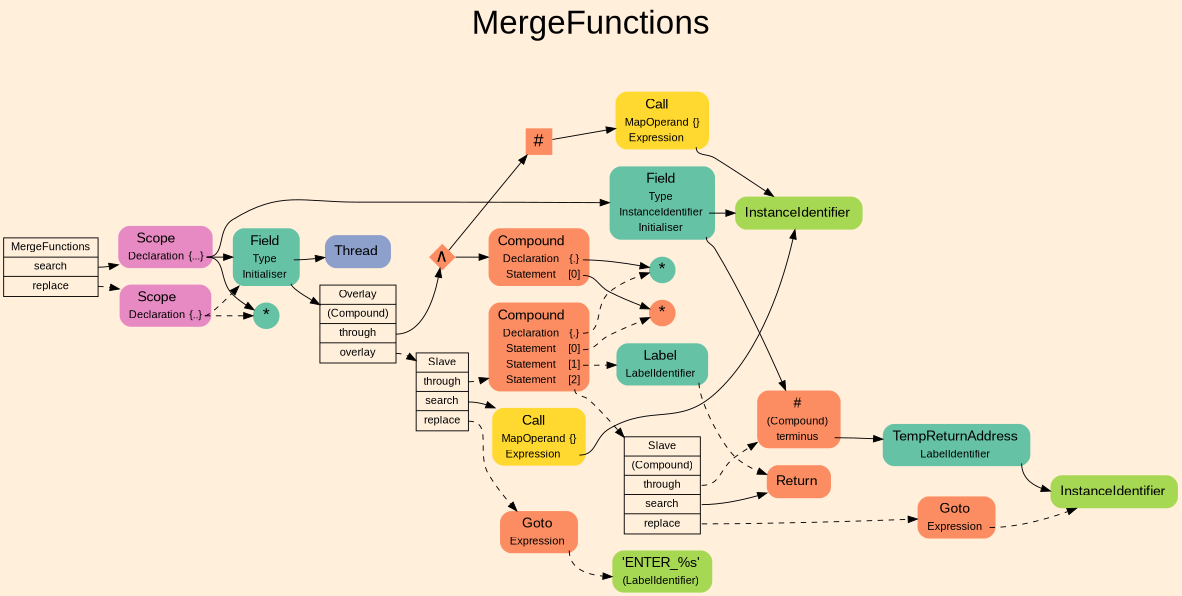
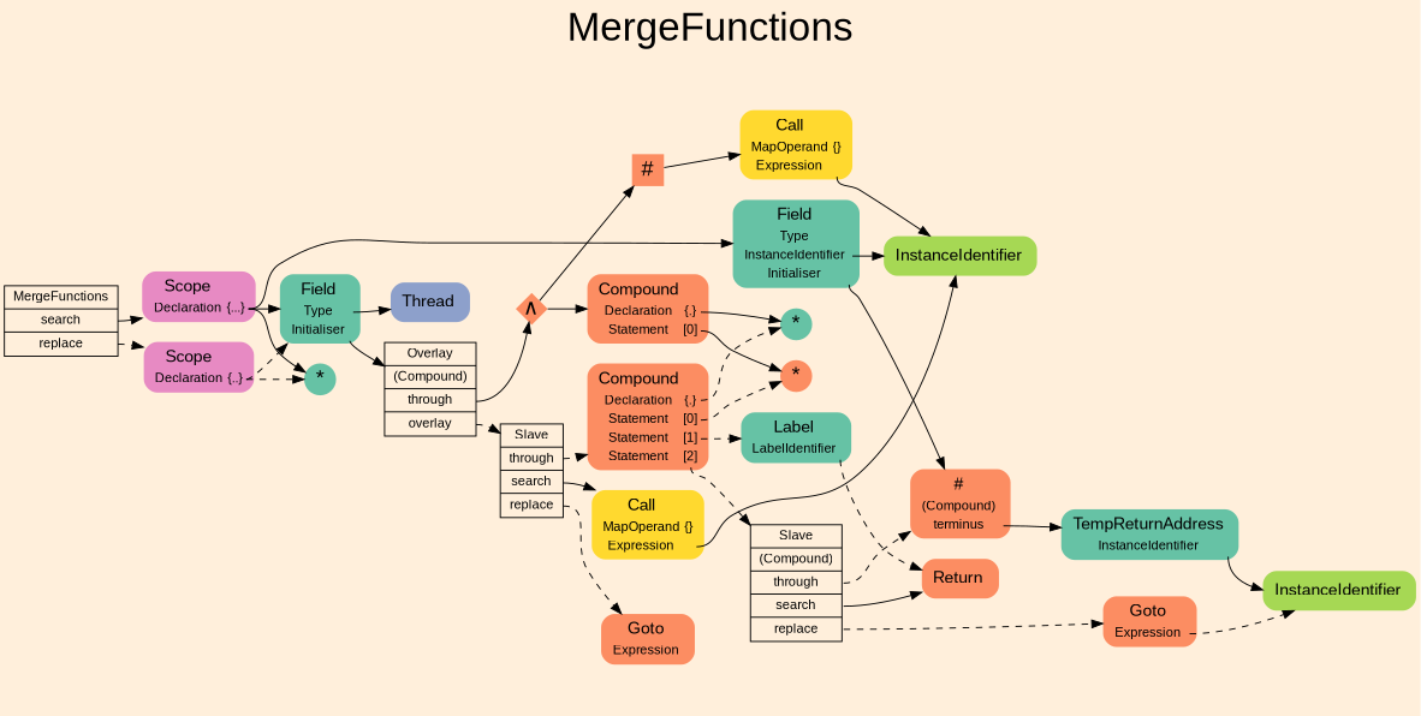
  digraph {
    bgcolor=antiquewhite1
    color=black
    fontcolor=black
    fontname=Arial
    fontsize=36
    label=MergeFunctions
    labelloc=t
    rankdir=LR
    ranksep=0.3
    node [fillcolor="/set28/2" fontname=Arial fontsize=12 shape=plaintext style="rounded,filled"]
    edge [color=black fontcolor=black fontname=Arial tailport=port0]
    n1 [color=black fillcolor=antiquewhite1 fontcolor=black label="<fixed> MergeFunctions | <port0> search | <port1> replace" shape=record style=filled]
    n2 [fillcolor="/set28/4" label=<<TABLE BORDER="0" CELLBORDER="0" CELLSPACING="0">      <TR><TD><FONT POINT-SIZE="15.0">Scope</FONT></TD><TD></TD></TR>      <TR><TD>Declaration</TD><TD PORT="port0">{...}</TD></TR>     </TABLE>>]
    n3 [fillcolor="/set28/4" label=<<TABLE BORDER="0" CELLBORDER="0" CELLSPACING="0">      <TR><TD><FONT POINT-SIZE="15.0">Scope</FONT></TD><TD></TD></TR>      <TR><TD>Declaration</TD><TD PORT="port0">{..}</TD></TR>     </TABLE>>]
    n4 [fillcolor="/set28/1" fixedsize=true fontsize=20 height=0.4 label=<*> penwidth=0.0 shape=circle style=filled width=0.4]
    n5 [fillcolor="/set28/1" label=<<TABLE BORDER="0" CELLBORDER="0" CELLSPACING="0">      <TR><TD><FONT POINT-SIZE="15.0">Field</FONT></TD><TD></TD></TR>      <TR><TD>Type</TD><TD PORT="port0"></TD></TR>      <TR><TD>Initialiser</TD><TD PORT="port1"></TD></TR>     </TABLE>>]
    n6 [fillcolor="/set28/1" label=<<TABLE BORDER="0" CELLBORDER="0" CELLSPACING="0">      <TR><TD><FONT POINT-SIZE="15.0">Field</FONT></TD><TD></TD></TR>      <TR><TD>Type</TD><TD PORT="port0"></TD></TR>      <TR><TD>InstanceIdentifier</TD><TD PORT="port1"></TD></TR>      <TR><TD>Initialiser</TD><TD PORT="port2"></TD></TR>     </TABLE>>]
    n7 [fillcolor="/set28/3" label=<<TABLE BORDER="0" CELLBORDER="0" CELLSPACING="0">      <TR><TD><FONT POINT-SIZE="15.0">Thread</FONT></TD><TD></TD></TR>     </TABLE>>]
    n8 [color=black fillcolor=antiquewhite1 fontcolor=black label="<fixed> Overlay | <port0> (Compound) | <port1> through | <port2> overlay" shape=record style=filled]
    n9 [fillcolor="/set28/5" label=<<TABLE BORDER="0" CELLBORDER="0" CELLSPACING="0">      <TR><TD><FONT POINT-SIZE="15.0">InstanceIdentifier</FONT></TD><TD></TD></TR>     </TABLE>>]
    n10 [label=<<TABLE BORDER="0" CELLBORDER="0" CELLSPACING="0">      <TR><TD><FONT POINT-SIZE="15.0">#</FONT></TD><TD></TD></TR>      <TR><TD>(Compound)</TD><TD PORT="port0"></TD></TR>      <TR><TD>terminus</TD><TD PORT="port1"></TD></TR>     </TABLE>>]
    n11 [fixedsize=true fontsize=20 height=0.4 label=<∧> penwidth=0.0 shape=diamond style=filled width=0.4]
    n12 [color=black fillcolor=antiquewhite1 fontcolor=black label="<fixed> Slave | <port0> through | <port1> search | <port2> replace" shape=record style=filled]
-   n13 [fillcolor="/set28/1" label=<<TABLE BORDER="0" CELLBORDER="0" CELLSPACING="0">      <TR><TD><FONT POINT-SIZE="15.0">TempReturnAddress</FONT></TD><TD></TD></TR>      <TR><TD>LabelIdentifier</TD><TD PORT="port0"></TD></TR>     </TABLE>>]
+   n13 [fillcolor="/set28/1" label=<<TABLE BORDER="0" CELLBORDER="0" CELLSPACING="0">      <TR><TD><FONT POINT-SIZE="15.0">TempReturnAddress</FONT></TD><TD></TD></TR>      <TR><TD>InstanceIdentifier</TD><TD PORT="port0"></TD></TR>     </TABLE>>]
    n14 [label=<<TABLE BORDER="0" CELLBORDER="0" CELLSPACING="0">      <TR><TD><FONT POINT-SIZE="15.0">Compound</FONT></TD><TD></TD></TR>      <TR><TD>Declaration</TD><TD PORT="port0">{.}</TD></TR>      <TR><TD>Statement</TD><TD PORT="port1">[0]</TD></TR>     </TABLE>>]
    n15 [fixedsize=true fontsize=20 height=0.4 label=<#> penwidth=0.0 shape=square style=filled width=0.4]
    n16 [label=<<TABLE BORDER="0" CELLBORDER="0" CELLSPACING="0">      <TR><TD><FONT POINT-SIZE="15.0">Compound</FONT></TD><TD></TD></TR>      <TR><TD>Declaration</TD><TD PORT="port0">{.}</TD></TR>      <TR><TD>Statement</TD><TD PORT="port1">[0]</TD></TR>      <TR><TD>Statement</TD><TD PORT="port2">[1]</TD></TR>      <TR><TD>Statement</TD><TD PORT="port3">[2]</TD></TR>     </TABLE>>]
    n17 [fillcolor="/set28/6" label=<<TABLE BORDER="0" CELLBORDER="0" CELLSPACING="0">      <TR><TD><FONT POINT-SIZE="15.0">Call</FONT></TD><TD></TD></TR>      <TR><TD>MapOperand</TD><TD PORT="port0">{}</TD></TR>      <TR><TD>Expression</TD><TD PORT="port1"></TD></TR>     </TABLE>>]
    n18 [label=<<TABLE BORDER="0" CELLBORDER="0" CELLSPACING="0">      <TR><TD><FONT POINT-SIZE="15.0">Goto</FONT></TD><TD></TD></TR>      <TR><TD>Expression</TD><TD PORT="port0"></TD></TR>     </TABLE>>]
    n19 [fillcolor="/set28/1" fixedsize=true fontsize=20 height=0.4 label=<*> penwidth=0.0 shape=circle style=filled width=0.4]
    n20 [fixedsize=true fontsize=20 height=0.4 label=<*> penwidth=0.0 shape=circle style=filled width=0.4]
    n21 [fillcolor="/set28/6" label=<<TABLE BORDER="0" CELLBORDER="0" CELLSPACING="0">      <TR><TD><FONT POINT-SIZE="15.0">Call</FONT></TD><TD></TD></TR>      <TR><TD>MapOperand</TD><TD PORT="port0">{}</TD></TR>      <TR><TD>Expression</TD><TD PORT="port1"></TD></TR>     </TABLE>>]
    n22 [fillcolor="/set28/1" label=<<TABLE BORDER="0" CELLBORDER="0" CELLSPACING="0">      <TR><TD><FONT POINT-SIZE="15.0">Label</FONT></TD><TD></TD></TR>      <TR><TD>LabelIdentifier</TD><TD PORT="port0"></TD></TR>     </TABLE>>]
    n23 [color=black fillcolor=antiquewhite1 fontcolor=black label="<fixed> Slave | <port0> (Compound) | <port1> through | <port2> search | <port3> replace" shape=record style=filled]
-   n24 [fillcolor="/set28/5" label=<<TABLE BORDER="0" CELLBORDER="0" CELLSPACING="0">      <TR><TD><FONT POINT-SIZE="15.0">'ENTER_%s'</FONT></TD><TD></TD></TR>      <TR><TD>(LabelIdentifier)</TD><TD PORT="port0"></TD></TR>     </TABLE>>]
    n25 [label=<<TABLE BORDER="0" CELLBORDER="0" CELLSPACING="0">      <TR><TD><FONT POINT-SIZE="15.0">Return</FONT></TD><TD></TD></TR>     </TABLE>>]
    n26 [label=<<TABLE BORDER="0" CELLBORDER="0" CELLSPACING="0">      <TR><TD><FONT POINT-SIZE="15.0">Goto</FONT></TD><TD></TD></TR>      <TR><TD>Expression</TD><TD PORT="port0"></TD></TR>     </TABLE>>]
    n27 [fillcolor="/set28/5" label=<<TABLE BORDER="0" CELLBORDER="0" CELLSPACING="0">      <TR><TD><FONT POINT-SIZE="15.0">InstanceIdentifier</FONT></TD><TD></TD></TR>     </TABLE>>]
    n1 -> n2
    n1 -> n3 [style=dashed tailport=port1]
    n2 -> n4
    n2 -> n5
    n2 -> n6
    n3 -> n4 [style=dashed]
    n3 -> n5 [style=dashed]
    n5 -> n7
    n5 -> n8 [tailport=port1]
    n6 -> n9 [tailport=port1]
    n6 -> n10 [tailport=port2]
    n8 -> n11 [tailport=port1]
    n8 -> n12 [style=dashed tailport=port2]
    n10 -> n13 [tailport=port1]
    n11 -> n14
    n11 -> n15
    n12 -> n16 [style=dashed]
    n12 -> n17 [tailport=port1]
    n12 -> n18 [style=dashed tailport=port2]
    n13 -> n27
    n14 -> n19
    n14 -> n20 [tailport=port1]
    n15 -> n21
    n16 -> n19 [style=dashed]
    n16 -> n20 [style=dashed tailport=port1]
    n16 -> n22 [style=dashed tailport=port2]
    n16 -> n23 [style=dashed tailport=port3]
    n17 -> n9 [tailport=port1]
-   n18 -> n24 [style=dashed]
    n21 -> n9 [tailport=port1]
    n22 -> n25 [style=dashed]
    n23 -> n10 [style=dashed tailport=port1]
    n23 -> n25 [tailport=port2]
    n23 -> n26 [style=dashed tailport=port3]
    n26 -> n27 [style=dashed]
  }
